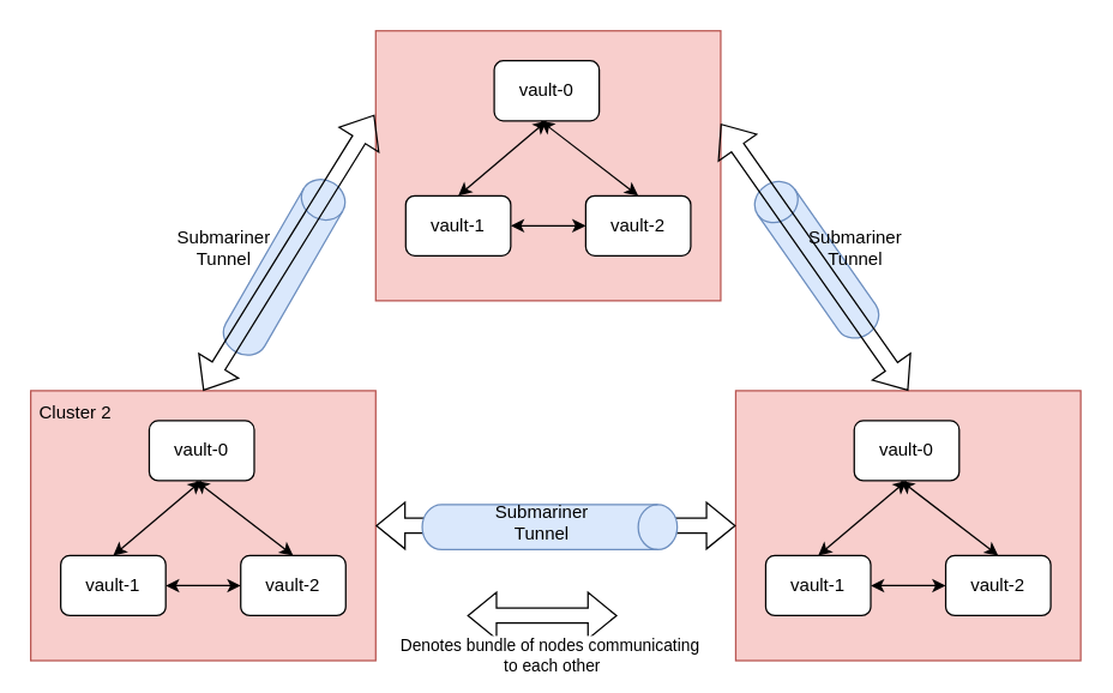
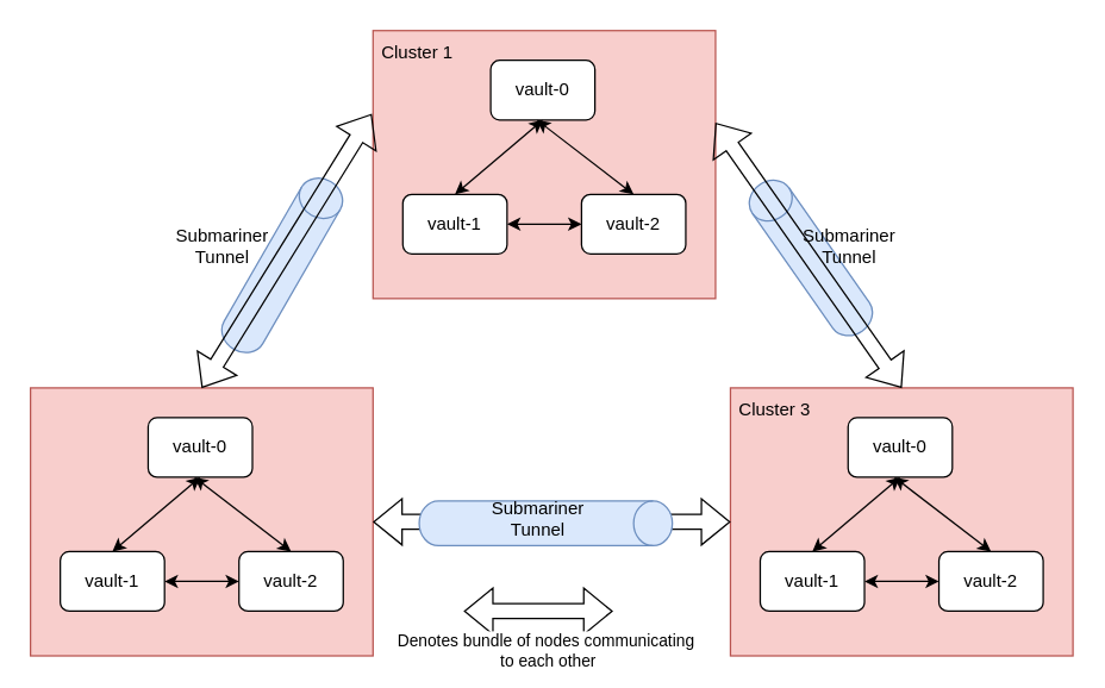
  <mxCell id="0" />
  <mxCell id="1" parent="0" />
  <mxCell id="2" value="" style="rounded=0;whiteSpace=wrap;html=1;fillColor=#f8cecc;strokeColor=#b85450;" vertex="1" parent="1"><mxGeometry x="250" y="20" width="230" height="180" as="geometry" /></mxCell>
  <mxCell id="3" value="vault-0" style="rounded=1;whiteSpace=wrap;html=1;" vertex="1" parent="1"><mxGeometry x="329" y="40" width="70" height="40" as="geometry" /></mxCell>
  <mxCell id="4" value="vault-1" style="rounded=1;whiteSpace=wrap;html=1;" vertex="1" parent="1"><mxGeometry x="270" y="130" width="70" height="40" as="geometry" /></mxCell>
  <mxCell id="5" value="vault-2" style="rounded=1;whiteSpace=wrap;html=1;" vertex="1" parent="1"><mxGeometry x="390" y="130" width="70" height="40" as="geometry" /></mxCell>
  <mxCell id="6" value="" style="endArrow=classic;html=1;rounded=0;exitX=0.5;exitY=0;exitDx=0;exitDy=0;entryX=0.5;entryY=1;entryDx=0;entryDy=0;startArrow=classic;startFill=1;" edge="1" parent="1" source="4" target="3"><mxGeometry width="50" height="50" relative="1" as="geometry"><mxPoint x="340" y="410" as="sourcePoint" /><mxPoint x="390" y="360" as="targetPoint" /></mxGeometry></mxCell>
  <mxCell id="7" value="" style="endArrow=classic;html=1;rounded=0;exitX=1;exitY=0.5;exitDx=0;exitDy=0;startArrow=classic;startFill=1;" edge="1" parent="1" source="4" target="5"><mxGeometry width="50" height="50" relative="1" as="geometry"><mxPoint x="340" y="410" as="sourcePoint" /><mxPoint x="390" y="360" as="targetPoint" /></mxGeometry></mxCell>
  <mxCell id="8" value="" style="endArrow=classic;html=1;rounded=0;exitX=0.5;exitY=0;exitDx=0;exitDy=0;startArrow=classic;startFill=1;" edge="1" parent="1" source="5"><mxGeometry width="50" height="50" relative="1" as="geometry"><mxPoint x="340" y="410" as="sourcePoint" /><mxPoint x="360" y="80" as="targetPoint" /></mxGeometry></mxCell>
  <mxCell id="9" value="" style="rounded=0;whiteSpace=wrap;html=1;fillColor=#f8cecc;strokeColor=#b85450;" vertex="1" parent="1"><mxGeometry x="20" y="260" width="230" height="180" as="geometry" /></mxCell>
  <mxCell id="10" value="vault-0" style="rounded=1;whiteSpace=wrap;html=1;" vertex="1" parent="1"><mxGeometry x="99" y="280" width="70" height="40" as="geometry" /></mxCell>
  <mxCell id="11" value="vault-1" style="rounded=1;whiteSpace=wrap;html=1;" vertex="1" parent="1"><mxGeometry x="40" y="370" width="70" height="40" as="geometry" /></mxCell>
  <mxCell id="12" value="vault-2" style="rounded=1;whiteSpace=wrap;html=1;" vertex="1" parent="1"><mxGeometry x="160" y="370" width="70" height="40" as="geometry" /></mxCell>
  <mxCell id="13" value="" style="endArrow=classic;html=1;rounded=0;exitX=0.5;exitY=0;exitDx=0;exitDy=0;entryX=0.5;entryY=1;entryDx=0;entryDy=0;startArrow=classic;startFill=1;" edge="1" parent="1" source="11" target="10"><mxGeometry width="50" height="50" relative="1" as="geometry"><mxPoint x="110" y="650" as="sourcePoint" /><mxPoint x="160" y="600" as="targetPoint" /></mxGeometry></mxCell>
  <mxCell id="14" value="" style="endArrow=classic;html=1;rounded=0;exitX=1;exitY=0.5;exitDx=0;exitDy=0;startArrow=classic;startFill=1;" edge="1" parent="1" source="11" target="12"><mxGeometry width="50" height="50" relative="1" as="geometry"><mxPoint x="110" y="650" as="sourcePoint" /><mxPoint x="160" y="600" as="targetPoint" /></mxGeometry></mxCell>
  <mxCell id="15" value="" style="endArrow=classic;html=1;rounded=0;exitX=0.5;exitY=0;exitDx=0;exitDy=0;startArrow=classic;startFill=1;" edge="1" parent="1" source="12"><mxGeometry width="50" height="50" relative="1" as="geometry"><mxPoint x="110" y="650" as="sourcePoint" /><mxPoint x="130" y="320" as="targetPoint" /></mxGeometry></mxCell>
  <mxCell id="16" value="" style="rounded=0;whiteSpace=wrap;html=1;fillColor=#f8cecc;strokeColor=#b85450;" vertex="1" parent="1"><mxGeometry x="490" y="260" width="230" height="180" as="geometry" /></mxCell>
  <mxCell id="17" value="vault-0" style="rounded=1;whiteSpace=wrap;html=1;" vertex="1" parent="1"><mxGeometry x="569" y="280" width="70" height="40" as="geometry" /></mxCell>
  <mxCell id="18" value="vault-1" style="rounded=1;whiteSpace=wrap;html=1;" vertex="1" parent="1"><mxGeometry x="510" y="370" width="70" height="40" as="geometry" /></mxCell>
  <mxCell id="19" value="vault-2" style="rounded=1;whiteSpace=wrap;html=1;" vertex="1" parent="1"><mxGeometry x="630" y="370" width="70" height="40" as="geometry" /></mxCell>
  <mxCell id="20" value="" style="endArrow=classic;html=1;rounded=0;exitX=0.5;exitY=0;exitDx=0;exitDy=0;entryX=0.5;entryY=1;entryDx=0;entryDy=0;startArrow=classic;startFill=1;" edge="1" parent="1" source="18" target="17"><mxGeometry width="50" height="50" relative="1" as="geometry"><mxPoint x="580" y="650" as="sourcePoint" /><mxPoint x="630" y="600" as="targetPoint" /></mxGeometry></mxCell>
  <mxCell id="21" value="" style="endArrow=classic;html=1;rounded=0;exitX=1;exitY=0.5;exitDx=0;exitDy=0;startArrow=classic;startFill=1;" edge="1" parent="1" source="18" target="19"><mxGeometry width="50" height="50" relative="1" as="geometry"><mxPoint x="580" y="650" as="sourcePoint" /><mxPoint x="630" y="600" as="targetPoint" /></mxGeometry></mxCell>
  <mxCell id="22" value="" style="endArrow=classic;html=1;rounded=0;exitX=0.5;exitY=0;exitDx=0;exitDy=0;startArrow=classic;startFill=1;" edge="1" parent="1" source="19"><mxGeometry width="50" height="50" relative="1" as="geometry"><mxPoint x="580" y="650" as="sourcePoint" /><mxPoint x="600" y="320" as="targetPoint" /></mxGeometry></mxCell>
- <mxCell id="23" value="Cluster 2" style="text;html=1;strokeColor=none;fillColor=none;align=center;verticalAlign=middle;whiteSpace=wrap;rounded=0;" vertex="1" parent="1"><mxGeometry x="20" y="260" width="60" height="30" as="geometry" /></mxCell>
  <mxCell id="24" value="" style="shape=flexArrow;endArrow=classic;startArrow=classic;html=1;rounded=0;entryX=0;entryY=0.5;entryDx=0;entryDy=0;" edge="1" parent="1" source="9" target="16"><mxGeometry width="100" height="100" relative="1" as="geometry"><mxPoint x="270" y="620" as="sourcePoint" /><mxPoint x="370" y="520" as="targetPoint" /></mxGeometry></mxCell>
+ <mxCell id="25" value="Cluster 1" style="text;html=1;strokeColor=none;fillColor=none;align=center;verticalAlign=middle;whiteSpace=wrap;rounded=0;" vertex="1" parent="1"><mxGeometry x="250" y="20" width="60" height="30" as="geometry" /></mxCell>
+ <mxCell id="26" value="Cluster 3" style="text;html=1;strokeColor=none;fillColor=none;align=center;verticalAlign=middle;whiteSpace=wrap;rounded=0;" vertex="1" parent="1"><mxGeometry x="490" y="260" width="60" height="30" as="geometry" /></mxCell>
  <mxCell id="27" value="" style="shape=cylinder3;whiteSpace=wrap;html=1;boundedLbl=1;backgroundOutline=1;size=13;rotation=90;fillColor=#dae8fc;strokeColor=#6c8ebf;align=center;" vertex="1" parent="1"><mxGeometry x="351" y="266" width="30" height="170" as="geometry" /></mxCell>
  <mxCell id="28" value="Submariner Tunnel" style="text;html=1;strokeColor=none;fillColor=none;align=center;verticalAlign=middle;whiteSpace=wrap;rounded=0;" vertex="1" parent="1"><mxGeometry x="331" y="333" width="60" height="30" as="geometry" /></mxCell>
  <mxCell id="29" value="" style="shape=cylinder3;whiteSpace=wrap;html=1;boundedLbl=1;backgroundOutline=1;size=13;rotation=30;fillColor=#dae8fc;strokeColor=#6c8ebf;align=center;" vertex="1" parent="1"><mxGeometry x="174" y="112.68" width="30" height="130" as="geometry" /></mxCell>
  <mxCell id="30" value="Submariner Tunnel" style="text;html=1;strokeColor=none;fillColor=none;align=center;verticalAlign=middle;whiteSpace=wrap;rounded=0;" vertex="1" parent="1"><mxGeometry x="119" y="150" width="60" height="30" as="geometry" /></mxCell>
  <mxCell id="31" value="" style="shape=cylinder3;whiteSpace=wrap;html=1;boundedLbl=1;backgroundOutline=1;size=13;rotation=-35;fillColor=#dae8fc;strokeColor=#6c8ebf;align=center;" vertex="1" parent="1"><mxGeometry x="529" y="112.68" width="30" height="120" as="geometry" /></mxCell>
  <mxCell id="32" value="Submariner Tunnel" style="text;html=1;strokeColor=none;fillColor=none;align=center;verticalAlign=middle;whiteSpace=wrap;rounded=0;" vertex="1" parent="1"><mxGeometry x="540" y="150" width="60" height="30" as="geometry" /></mxCell>
  <mxCell id="33" value="" style="shape=flexArrow;endArrow=classic;startArrow=classic;html=1;rounded=0;exitX=0.5;exitY=0;exitDx=0;exitDy=0;entryX=-0.004;entryY=0.311;entryDx=0;entryDy=0;entryPerimeter=0;" edge="1" parent="1" source="9" target="2"><mxGeometry width="100" height="100" relative="1" as="geometry"><mxPoint x="310" y="430" as="sourcePoint" /><mxPoint x="410" y="330" as="targetPoint" /></mxGeometry></mxCell>
  <mxCell id="34" value="" style="shape=flexArrow;endArrow=classic;startArrow=classic;html=1;rounded=0;entryX=0.5;entryY=0;entryDx=0;entryDy=0;exitX=1;exitY=0.344;exitDx=0;exitDy=0;exitPerimeter=0;" edge="1" parent="1" source="2" target="16"><mxGeometry width="100" height="100" relative="1" as="geometry"><mxPoint x="480" y="100" as="sourcePoint" /><mxPoint x="410" y="330" as="targetPoint" /></mxGeometry></mxCell>
  <mxCell id="35" value="" style="shape=flexArrow;endArrow=classic;startArrow=classic;html=1;rounded=0;" edge="1" parent="1"><mxGeometry width="100" height="100" relative="1" as="geometry"><mxPoint x="311" y="410" as="sourcePoint" /><mxPoint x="411" y="410" as="targetPoint" /></mxGeometry></mxCell>
  <mxCell id="36" value="Denotes bundle of nodes communicating&lt;br&gt;&amp;nbsp;to each other" style="edgeLabel;html=1;align=center;verticalAlign=middle;resizable=0;points=[];" vertex="1" connectable="0" parent="35"><mxGeometry x="0.02" y="3" relative="1" as="geometry"><mxPoint x="3" y="29" as="offset" /></mxGeometry></mxCell>
